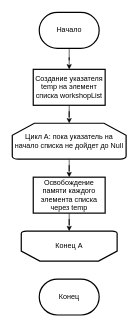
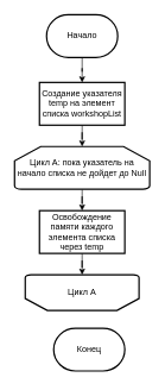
  <mxCell id="0" />
  <mxCell id="1" parent="0" />
  <mxCell id="2" value="" style="edgeStyle=orthogonalEdgeStyle;rounded=0;orthogonalLoop=1;jettySize=auto;html=1;" edge="1" parent="1" source="3" target="6"><mxGeometry relative="1" as="geometry" /></mxCell>
  <mxCell id="3" value="Начало" style="strokeWidth=2;html=1;shape=mxgraph.flowchart.terminator;whiteSpace=wrap;" vertex="1" parent="1"><mxGeometry x="65" y="20" width="100" height="60" as="geometry" /></mxCell>
- <mxCell id="4" value="Конец" style="strokeWidth=2;html=1;shape=mxgraph.flowchart.terminator;whiteSpace=wrap;" vertex="1" parent="1"><mxGeometry x="65" y="465" width="100" height="60" as="geometry" /></mxCell>
+ <mxCell id="4" value="Конец" style="strokeWidth=2;html=1;shape=mxgraph.flowchart.terminator;whiteSpace=wrap;" vertex="1" parent="1"><mxGeometry x="75" y="460" width="100" height="60" as="geometry" /></mxCell>
  <mxCell id="5" value="" style="edgeStyle=orthogonalEdgeStyle;rounded=0;orthogonalLoop=1;jettySize=auto;html=1;" edge="1" parent="1" source="6" target="8"><mxGeometry relative="1" as="geometry" /></mxCell>
  <mxCell id="6" value="Создание указателя temp на элемент списка workshopList" style="whiteSpace=wrap;html=1;strokeWidth=2;" vertex="1" parent="1"><mxGeometry x="55" y="115" width="120" height="60" as="geometry" /></mxCell>
  <mxCell id="7" value="" style="edgeStyle=orthogonalEdgeStyle;rounded=0;orthogonalLoop=1;jettySize=auto;html=1;" edge="1" parent="1" source="8" target="10"><mxGeometry relative="1" as="geometry" /></mxCell>
  <mxCell id="8" value="Цикл А: пока указатель на начало списка не дойдет до Null" style="strokeWidth=2;html=1;shape=mxgraph.flowchart.loop_limit;whiteSpace=wrap;" vertex="1" parent="1"><mxGeometry x="20" y="205" width="190" height="60" as="geometry" /></mxCell>
  <mxCell id="9" value="" style="edgeStyle=orthogonalEdgeStyle;rounded=0;orthogonalLoop=1;jettySize=auto;html=1;" edge="1" parent="1" source="10" target="11"><mxGeometry relative="1" as="geometry" /></mxCell>
  <mxCell id="10" value="Освобождение памяти каждого элемента списка через temp" style="whiteSpace=wrap;html=1;strokeWidth=2;" vertex="1" parent="1"><mxGeometry x="55" y="295" width="120" height="60" as="geometry" /></mxCell>
- <mxCell id="11" value="Конец А" style="strokeWidth=2;html=1;shape=mxgraph.flowchart.loop_limit;whiteSpace=wrap;direction=west;" vertex="1" parent="1"><mxGeometry x="35" y="385" width="160" height="50" as="geometry" /></mxCell>
+ <mxCell id="11" value="Цикл А" style="strokeWidth=2;html=1;shape=mxgraph.flowchart.loop_limit;whiteSpace=wrap;direction=west;" vertex="1" parent="1"><mxGeometry x="35" y="385" width="160" height="50" as="geometry" /></mxCell>
